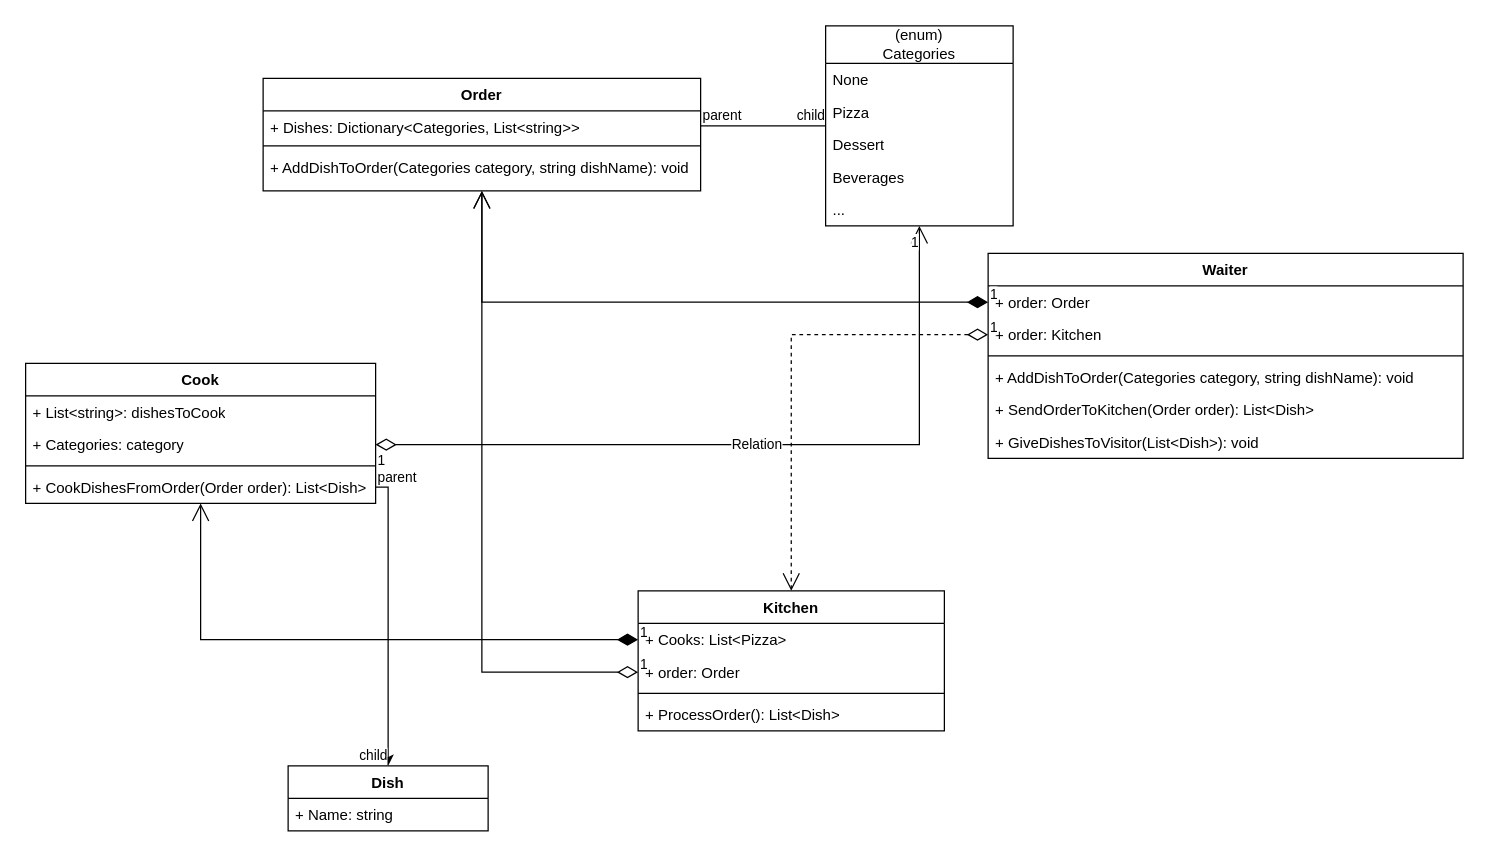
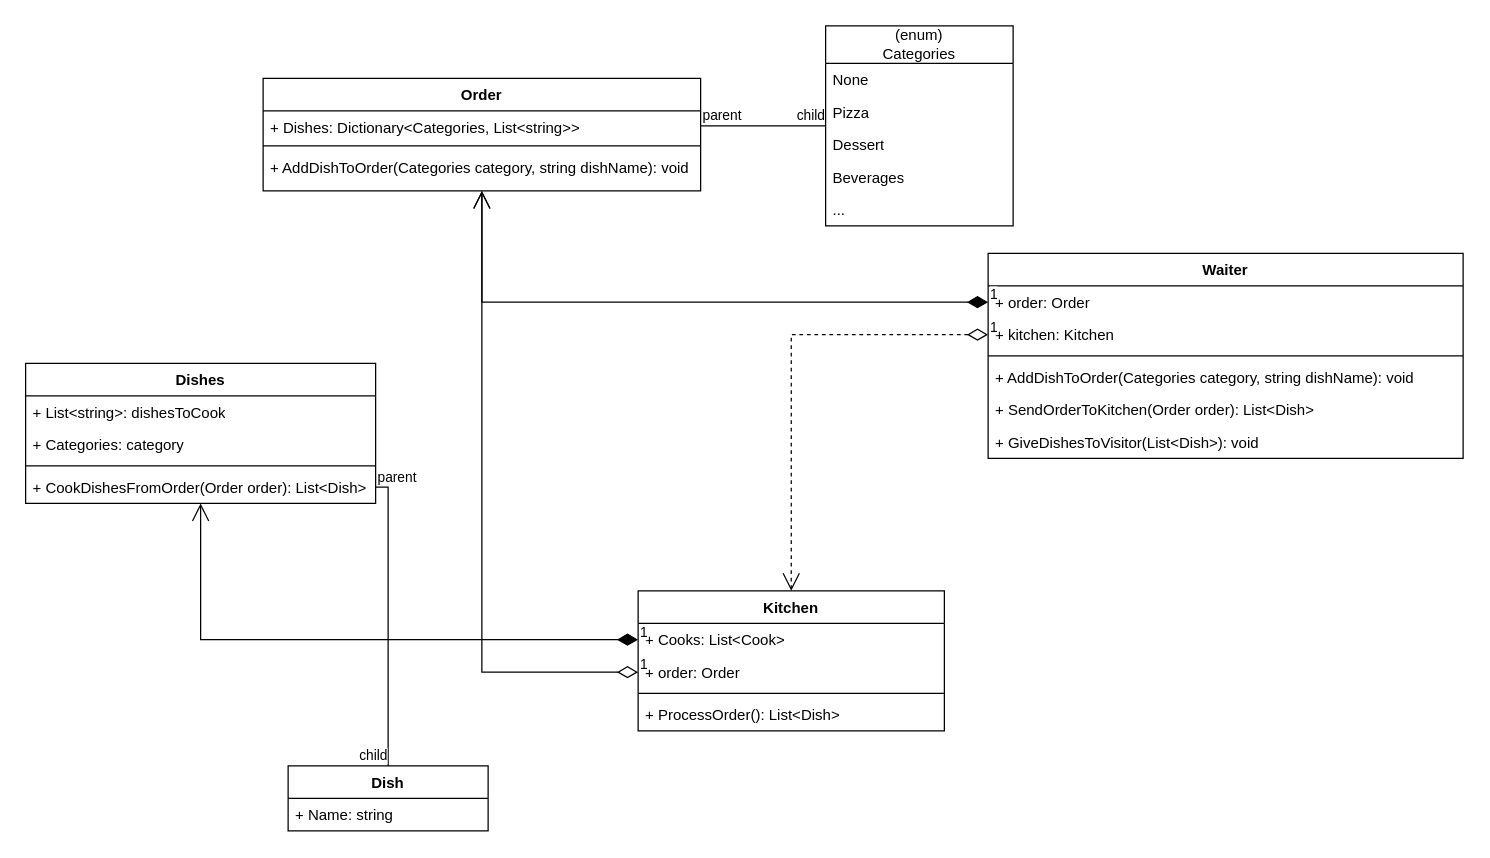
  <mxCell id="0" />
  <mxCell id="1" parent="0" />
  <mxCell id="2" value="Order" style="swimlane;fontStyle=1;align=center;verticalAlign=top;childLayout=stackLayout;horizontal=1;startSize=26;horizontalStack=0;resizeParent=1;resizeParentMax=0;resizeLast=0;collapsible=1;marginBottom=0;whiteSpace=wrap;html=1;" vertex="1" parent="1"><mxGeometry x="210" y="62" width="350" height="90" as="geometry" /></mxCell>
  <mxCell id="3" value="+ Dishes: Dictionary&amp;lt;Categories, List&amp;lt;string&amp;gt;&amp;gt;" style="text;strokeColor=none;fillColor=none;align=left;verticalAlign=top;spacingLeft=4;spacingRight=4;overflow=hidden;rotatable=0;points=[[0,0.5],[1,0.5]];portConstraint=eastwest;whiteSpace=wrap;html=1;" vertex="1" parent="2"><mxGeometry y="26" width="350" height="24" as="geometry" /></mxCell>
  <mxCell id="4" value="" style="line;strokeWidth=1;fillColor=none;align=left;verticalAlign=middle;spacingTop=-1;spacingLeft=3;spacingRight=3;rotatable=0;labelPosition=right;points=[];portConstraint=eastwest;strokeColor=inherit;" vertex="1" parent="2"><mxGeometry y="50" width="350" height="8" as="geometry" /></mxCell>
  <mxCell id="5" value="+ AddDishToOrder(Categories category, string dishName): void" style="text;strokeColor=none;fillColor=none;align=left;verticalAlign=top;spacingLeft=4;spacingRight=4;overflow=hidden;rotatable=0;points=[[0,0.5],[1,0.5]];portConstraint=eastwest;whiteSpace=wrap;html=1;" vertex="1" parent="2"><mxGeometry y="58" width="350" height="32" as="geometry" /></mxCell>
  <mxCell id="6" value="(enum)&lt;br&gt;Categories" style="swimlane;fontStyle=0;childLayout=stackLayout;horizontal=1;startSize=30;fillColor=none;horizontalStack=0;resizeParent=1;resizeParentMax=0;resizeLast=0;collapsible=1;marginBottom=0;whiteSpace=wrap;html=1;" vertex="1" parent="1"><mxGeometry x="660" y="20" width="150" height="160" as="geometry" /></mxCell>
  <mxCell id="7" value="None" style="text;strokeColor=none;fillColor=none;align=left;verticalAlign=top;spacingLeft=4;spacingRight=4;overflow=hidden;rotatable=0;points=[[0,0.5],[1,0.5]];portConstraint=eastwest;whiteSpace=wrap;html=1;" vertex="1" parent="6"><mxGeometry y="30" width="150" height="26" as="geometry" /></mxCell>
  <mxCell id="8" value="Pizza" style="text;strokeColor=none;fillColor=none;align=left;verticalAlign=top;spacingLeft=4;spacingRight=4;overflow=hidden;rotatable=0;points=[[0,0.5],[1,0.5]];portConstraint=eastwest;whiteSpace=wrap;html=1;" vertex="1" parent="6"><mxGeometry y="56" width="150" height="26" as="geometry" /></mxCell>
  <mxCell id="9" value="Dessert" style="text;strokeColor=none;fillColor=none;align=left;verticalAlign=top;spacingLeft=4;spacingRight=4;overflow=hidden;rotatable=0;points=[[0,0.5],[1,0.5]];portConstraint=eastwest;whiteSpace=wrap;html=1;" vertex="1" parent="6"><mxGeometry y="82" width="150" height="26" as="geometry" /></mxCell>
  <mxCell id="10" value="Beverages" style="text;strokeColor=none;fillColor=none;align=left;verticalAlign=top;spacingLeft=4;spacingRight=4;overflow=hidden;rotatable=0;points=[[0,0.5],[1,0.5]];portConstraint=eastwest;whiteSpace=wrap;html=1;" vertex="1" parent="6"><mxGeometry y="108" width="150" height="26" as="geometry" /></mxCell>
  <mxCell id="11" value="..." style="text;strokeColor=none;fillColor=none;align=left;verticalAlign=top;spacingLeft=4;spacingRight=4;overflow=hidden;rotatable=0;points=[[0,0.5],[1,0.5]];portConstraint=eastwest;whiteSpace=wrap;html=1;" vertex="1" parent="6"><mxGeometry y="134" width="150" height="26" as="geometry" /></mxCell>
- <mxCell id="12" value="Cook" style="swimlane;fontStyle=1;align=center;verticalAlign=top;childLayout=stackLayout;horizontal=1;startSize=26;horizontalStack=0;resizeParent=1;resizeParentMax=0;resizeLast=0;collapsible=1;marginBottom=0;whiteSpace=wrap;html=1;" vertex="1" parent="1"><mxGeometry x="20" y="290" width="280" height="112" as="geometry" /></mxCell>
+ <mxCell id="12" value="Dishes" style="swimlane;fontStyle=1;align=center;verticalAlign=top;childLayout=stackLayout;horizontal=1;startSize=26;horizontalStack=0;resizeParent=1;resizeParentMax=0;resizeLast=0;collapsible=1;marginBottom=0;whiteSpace=wrap;html=1;" vertex="1" parent="1"><mxGeometry x="20" y="290" width="280" height="112" as="geometry" /></mxCell>
  <mxCell id="13" value="+ List&amp;lt;string&amp;gt;: dishesToCook" style="text;strokeColor=none;fillColor=none;align=left;verticalAlign=top;spacingLeft=4;spacingRight=4;overflow=hidden;rotatable=0;points=[[0,0.5],[1,0.5]];portConstraint=eastwest;whiteSpace=wrap;html=1;" vertex="1" parent="12"><mxGeometry y="26" width="280" height="26" as="geometry" /></mxCell>
  <mxCell id="14" value="+ Categories: category" style="text;strokeColor=none;fillColor=none;align=left;verticalAlign=top;spacingLeft=4;spacingRight=4;overflow=hidden;rotatable=0;points=[[0,0.5],[1,0.5]];portConstraint=eastwest;whiteSpace=wrap;html=1;" vertex="1" parent="12"><mxGeometry y="52" width="280" height="26" as="geometry" /></mxCell>
  <mxCell id="15" value="" style="line;strokeWidth=1;fillColor=none;align=left;verticalAlign=middle;spacingTop=-1;spacingLeft=3;spacingRight=3;rotatable=0;labelPosition=right;points=[];portConstraint=eastwest;strokeColor=inherit;" vertex="1" parent="12"><mxGeometry y="78" width="280" height="8" as="geometry" /></mxCell>
  <mxCell id="16" value="+ CookDishesFromOrder(Order order): List&amp;lt;Dish&amp;gt;" style="text;strokeColor=none;fillColor=none;align=left;verticalAlign=top;spacingLeft=4;spacingRight=4;overflow=hidden;rotatable=0;points=[[0,0.5],[1,0.5]];portConstraint=eastwest;whiteSpace=wrap;html=1;" vertex="1" parent="12"><mxGeometry y="86" width="280" height="26" as="geometry" /></mxCell>
  <mxCell id="17" value="Dish" style="swimlane;fontStyle=1;align=center;verticalAlign=top;childLayout=stackLayout;horizontal=1;startSize=26;horizontalStack=0;resizeParent=1;resizeParentMax=0;resizeLast=0;collapsible=1;marginBottom=0;whiteSpace=wrap;html=1;" vertex="1" parent="1"><mxGeometry x="230" y="612" width="160" height="52" as="geometry" /></mxCell>
  <mxCell id="18" value="+ Name: string" style="text;strokeColor=none;fillColor=none;align=left;verticalAlign=top;spacingLeft=4;spacingRight=4;overflow=hidden;rotatable=0;points=[[0,0.5],[1,0.5]];portConstraint=eastwest;whiteSpace=wrap;html=1;" vertex="1" parent="17"><mxGeometry y="26" width="160" height="26" as="geometry" /></mxCell>
  <mxCell id="19" value="Waiter" style="swimlane;fontStyle=1;align=center;verticalAlign=top;childLayout=stackLayout;horizontal=1;startSize=26;horizontalStack=0;resizeParent=1;resizeParentMax=0;resizeLast=0;collapsible=1;marginBottom=0;whiteSpace=wrap;html=1;" vertex="1" parent="1"><mxGeometry x="790" y="202" width="380" height="164" as="geometry" /></mxCell>
  <mxCell id="20" value="+ order: Order" style="text;strokeColor=none;fillColor=none;align=left;verticalAlign=top;spacingLeft=4;spacingRight=4;overflow=hidden;rotatable=0;points=[[0,0.5],[1,0.5]];portConstraint=eastwest;whiteSpace=wrap;html=1;" vertex="1" parent="19"><mxGeometry y="26" width="380" height="26" as="geometry" /></mxCell>
- <mxCell id="21" value="+ order:&amp;nbsp;Kitchen" style="text;strokeColor=none;fillColor=none;align=left;verticalAlign=top;spacingLeft=4;spacingRight=4;overflow=hidden;rotatable=0;points=[[0,0.5],[1,0.5]];portConstraint=eastwest;whiteSpace=wrap;html=1;" vertex="1" parent="19"><mxGeometry y="52" width="380" height="26" as="geometry" /></mxCell>
+ <mxCell id="21" value="+ kitchen:&amp;nbsp;Kitchen" style="text;strokeColor=none;fillColor=none;align=left;verticalAlign=top;spacingLeft=4;spacingRight=4;overflow=hidden;rotatable=0;points=[[0,0.5],[1,0.5]];portConstraint=eastwest;whiteSpace=wrap;html=1;" vertex="1" parent="19"><mxGeometry y="52" width="380" height="26" as="geometry" /></mxCell>
  <mxCell id="22" value="" style="line;strokeWidth=1;fillColor=none;align=left;verticalAlign=middle;spacingTop=-1;spacingLeft=3;spacingRight=3;rotatable=0;labelPosition=right;points=[];portConstraint=eastwest;strokeColor=inherit;" vertex="1" parent="19"><mxGeometry y="78" width="380" height="8" as="geometry" /></mxCell>
  <mxCell id="23" value="+ AddDishToOrder(Categories category, string dishName): void" style="text;strokeColor=none;fillColor=none;align=left;verticalAlign=top;spacingLeft=4;spacingRight=4;overflow=hidden;rotatable=0;points=[[0,0.5],[1,0.5]];portConstraint=eastwest;whiteSpace=wrap;html=1;" vertex="1" parent="19"><mxGeometry y="86" width="380" height="26" as="geometry" /></mxCell>
  <mxCell id="24" value="+ SendOrderToKitchen(Order order): List&amp;lt;Dish&amp;gt;" style="text;strokeColor=none;fillColor=none;align=left;verticalAlign=top;spacingLeft=4;spacingRight=4;overflow=hidden;rotatable=0;points=[[0,0.5],[1,0.5]];portConstraint=eastwest;whiteSpace=wrap;html=1;" vertex="1" parent="19"><mxGeometry y="112" width="380" height="26" as="geometry" /></mxCell>
  <mxCell id="25" value="+ GiveDishesToVisitor(List&amp;lt;Dish&amp;gt;): void" style="text;strokeColor=none;fillColor=none;align=left;verticalAlign=top;spacingLeft=4;spacingRight=4;overflow=hidden;rotatable=0;points=[[0,0.5],[1,0.5]];portConstraint=eastwest;whiteSpace=wrap;html=1;" vertex="1" parent="19"><mxGeometry y="138" width="380" height="26" as="geometry" /></mxCell>
  <mxCell id="26" value="Kitchen" style="swimlane;fontStyle=1;align=center;verticalAlign=top;childLayout=stackLayout;horizontal=1;startSize=26;horizontalStack=0;resizeParent=1;resizeParentMax=0;resizeLast=0;collapsible=1;marginBottom=0;whiteSpace=wrap;html=1;" vertex="1" parent="1"><mxGeometry x="510" y="472" width="245" height="112" as="geometry" /></mxCell>
- <mxCell id="27" value="+ Сooks: List&amp;lt;Pizza&amp;gt;" style="text;strokeColor=none;fillColor=none;align=left;verticalAlign=top;spacingLeft=4;spacingRight=4;overflow=hidden;rotatable=0;points=[[0,0.5],[1,0.5]];portConstraint=eastwest;whiteSpace=wrap;html=1;" vertex="1" parent="26"><mxGeometry y="26" width="245" height="26" as="geometry" /></mxCell>
+ <mxCell id="27" value="+ Сooks: List&amp;lt;Cook&amp;gt;" style="text;strokeColor=none;fillColor=none;align=left;verticalAlign=top;spacingLeft=4;spacingRight=4;overflow=hidden;rotatable=0;points=[[0,0.5],[1,0.5]];portConstraint=eastwest;whiteSpace=wrap;html=1;" vertex="1" parent="26"><mxGeometry y="26" width="245" height="26" as="geometry" /></mxCell>
  <mxCell id="28" value="+ order: Order" style="text;strokeColor=none;fillColor=none;align=left;verticalAlign=top;spacingLeft=4;spacingRight=4;overflow=hidden;rotatable=0;points=[[0,0.5],[1,0.5]];portConstraint=eastwest;whiteSpace=wrap;html=1;" vertex="1" parent="26"><mxGeometry y="52" width="245" height="26" as="geometry" /></mxCell>
  <mxCell id="29" value="" style="line;strokeWidth=1;fillColor=none;align=left;verticalAlign=middle;spacingTop=-1;spacingLeft=3;spacingRight=3;rotatable=0;labelPosition=right;points=[];portConstraint=eastwest;strokeColor=inherit;" vertex="1" parent="26"><mxGeometry y="78" width="245" height="8" as="geometry" /></mxCell>
  <mxCell id="30" value="+ ProcessOrder(): List&amp;lt;Dish&amp;gt;" style="text;strokeColor=none;fillColor=none;align=left;verticalAlign=top;spacingLeft=4;spacingRight=4;overflow=hidden;rotatable=0;points=[[0,0.5],[1,0.5]];portConstraint=eastwest;whiteSpace=wrap;html=1;" vertex="1" parent="26"><mxGeometry y="86" width="245" height="26" as="geometry" /></mxCell>
  <mxCell id="31" value="1" style="endArrow=open;html=1;endSize=12;startArrow=diamondThin;startSize=14;startFill=1;edgeStyle=orthogonalEdgeStyle;align=left;verticalAlign=bottom;rounded=0;exitX=0;exitY=0.5;exitDx=0;exitDy=0;" edge="1" parent="1" source="20" target="2"><mxGeometry x="-1" y="3" relative="1" as="geometry"><mxPoint x="750" y="192" as="sourcePoint" /><mxPoint x="910" y="192" as="targetPoint" /></mxGeometry></mxCell>
  <mxCell id="32" value="1" style="endArrow=open;html=1;endSize=12;startArrow=diamondThin;startSize=14;startFill=0;edgeStyle=orthogonalEdgeStyle;align=left;verticalAlign=bottom;rounded=0;exitX=0;exitY=0.5;exitDx=0;exitDy=0;dashed=1;" edge="1" parent="1" source="21" target="26"><mxGeometry x="-1" y="3" relative="1" as="geometry"><mxPoint x="600" y="362" as="sourcePoint" /><mxPoint x="760" y="362" as="targetPoint" /></mxGeometry></mxCell>
  <mxCell id="33" value="1" style="endArrow=open;html=1;endSize=12;startArrow=diamondThin;startSize=14;startFill=1;edgeStyle=orthogonalEdgeStyle;align=left;verticalAlign=bottom;rounded=0;exitX=0;exitY=0.5;exitDx=0;exitDy=0;" edge="1" parent="1" source="27" target="12"><mxGeometry x="-1" y="3" relative="1" as="geometry"><mxPoint x="360" y="462" as="sourcePoint" /><mxPoint x="520" y="462" as="targetPoint" /></mxGeometry></mxCell>
  <mxCell id="34" value="1" style="endArrow=open;html=1;endSize=12;startArrow=diamondThin;startSize=14;startFill=0;edgeStyle=orthogonalEdgeStyle;align=left;verticalAlign=bottom;rounded=0;exitX=0;exitY=0.5;exitDx=0;exitDy=0;" edge="1" parent="1" source="28" target="2"><mxGeometry x="-1" y="3" relative="1" as="geometry"><mxPoint x="320" y="522" as="sourcePoint" /><mxPoint x="480" y="522" as="targetPoint" /></mxGeometry></mxCell>
- <mxCell id="35" value="" style="endArrow=classic;html=1;edgeStyle=orthogonalEdgeStyle;rounded=0;exitX=1;exitY=0.5;exitDx=0;exitDy=0;" edge="1" parent="1" source="16" target="17"><mxGeometry relative="1" as="geometry"><mxPoint x="540" y="392" as="sourcePoint" /><mxPoint x="700" y="392" as="targetPoint" /></mxGeometry></mxCell>
+ <mxCell id="35" value="" style="endArrow=none;html=1;edgeStyle=orthogonalEdgeStyle;rounded=0;exitX=1;exitY=0.5;exitDx=0;exitDy=0;" edge="1" parent="1" source="16" target="17"><mxGeometry relative="1" as="geometry"><mxPoint x="540" y="392" as="sourcePoint" /><mxPoint x="700" y="392" as="targetPoint" /></mxGeometry></mxCell>
  <mxCell id="36" value="parent" style="edgeLabel;resizable=0;html=1;align=left;verticalAlign=bottom;" connectable="0" vertex="1" parent="35"><mxGeometry x="-1" relative="1" as="geometry" /></mxCell>
  <mxCell id="37" value="child" style="edgeLabel;resizable=0;html=1;align=right;verticalAlign=bottom;" connectable="0" vertex="1" parent="35"><mxGeometry x="1" relative="1" as="geometry" /></mxCell>
- <mxCell id="38" value="Relation" style="endArrow=open;html=1;endSize=12;startArrow=diamondThin;startSize=14;startFill=0;edgeStyle=orthogonalEdgeStyle;rounded=0;exitX=1;exitY=0.5;exitDx=0;exitDy=0;" edge="1" parent="1" source="14" target="6"><mxGeometry relative="1" as="geometry"><mxPoint x="530" y="342" as="sourcePoint" /><mxPoint x="690" y="342" as="targetPoint" /></mxGeometry></mxCell>
- <mxCell id="39" value="1" style="edgeLabel;resizable=0;html=1;align=left;verticalAlign=top;" connectable="0" vertex="1" parent="38"><mxGeometry x="-1" relative="1" as="geometry" /></mxCell>
- <mxCell id="40" value="1" style="edgeLabel;resizable=0;html=1;align=right;verticalAlign=top;" connectable="0" vertex="1" parent="38"><mxGeometry x="1" relative="1" as="geometry" /></mxCell>
  <mxCell id="41" value="" style="endArrow=none;html=1;edgeStyle=orthogonalEdgeStyle;rounded=0;" edge="1" parent="1" source="3" target="6"><mxGeometry relative="1" as="geometry"><mxPoint x="550" y="172" as="sourcePoint" /><mxPoint x="710" y="172" as="targetPoint" /></mxGeometry></mxCell>
  <mxCell id="42" value="parent" style="edgeLabel;resizable=0;html=1;align=left;verticalAlign=bottom;" connectable="0" vertex="1" parent="41"><mxGeometry x="-1" relative="1" as="geometry" /></mxCell>
  <mxCell id="43" value="child" style="edgeLabel;resizable=0;html=1;align=right;verticalAlign=bottom;" connectable="0" vertex="1" parent="41"><mxGeometry x="1" relative="1" as="geometry" /></mxCell>
